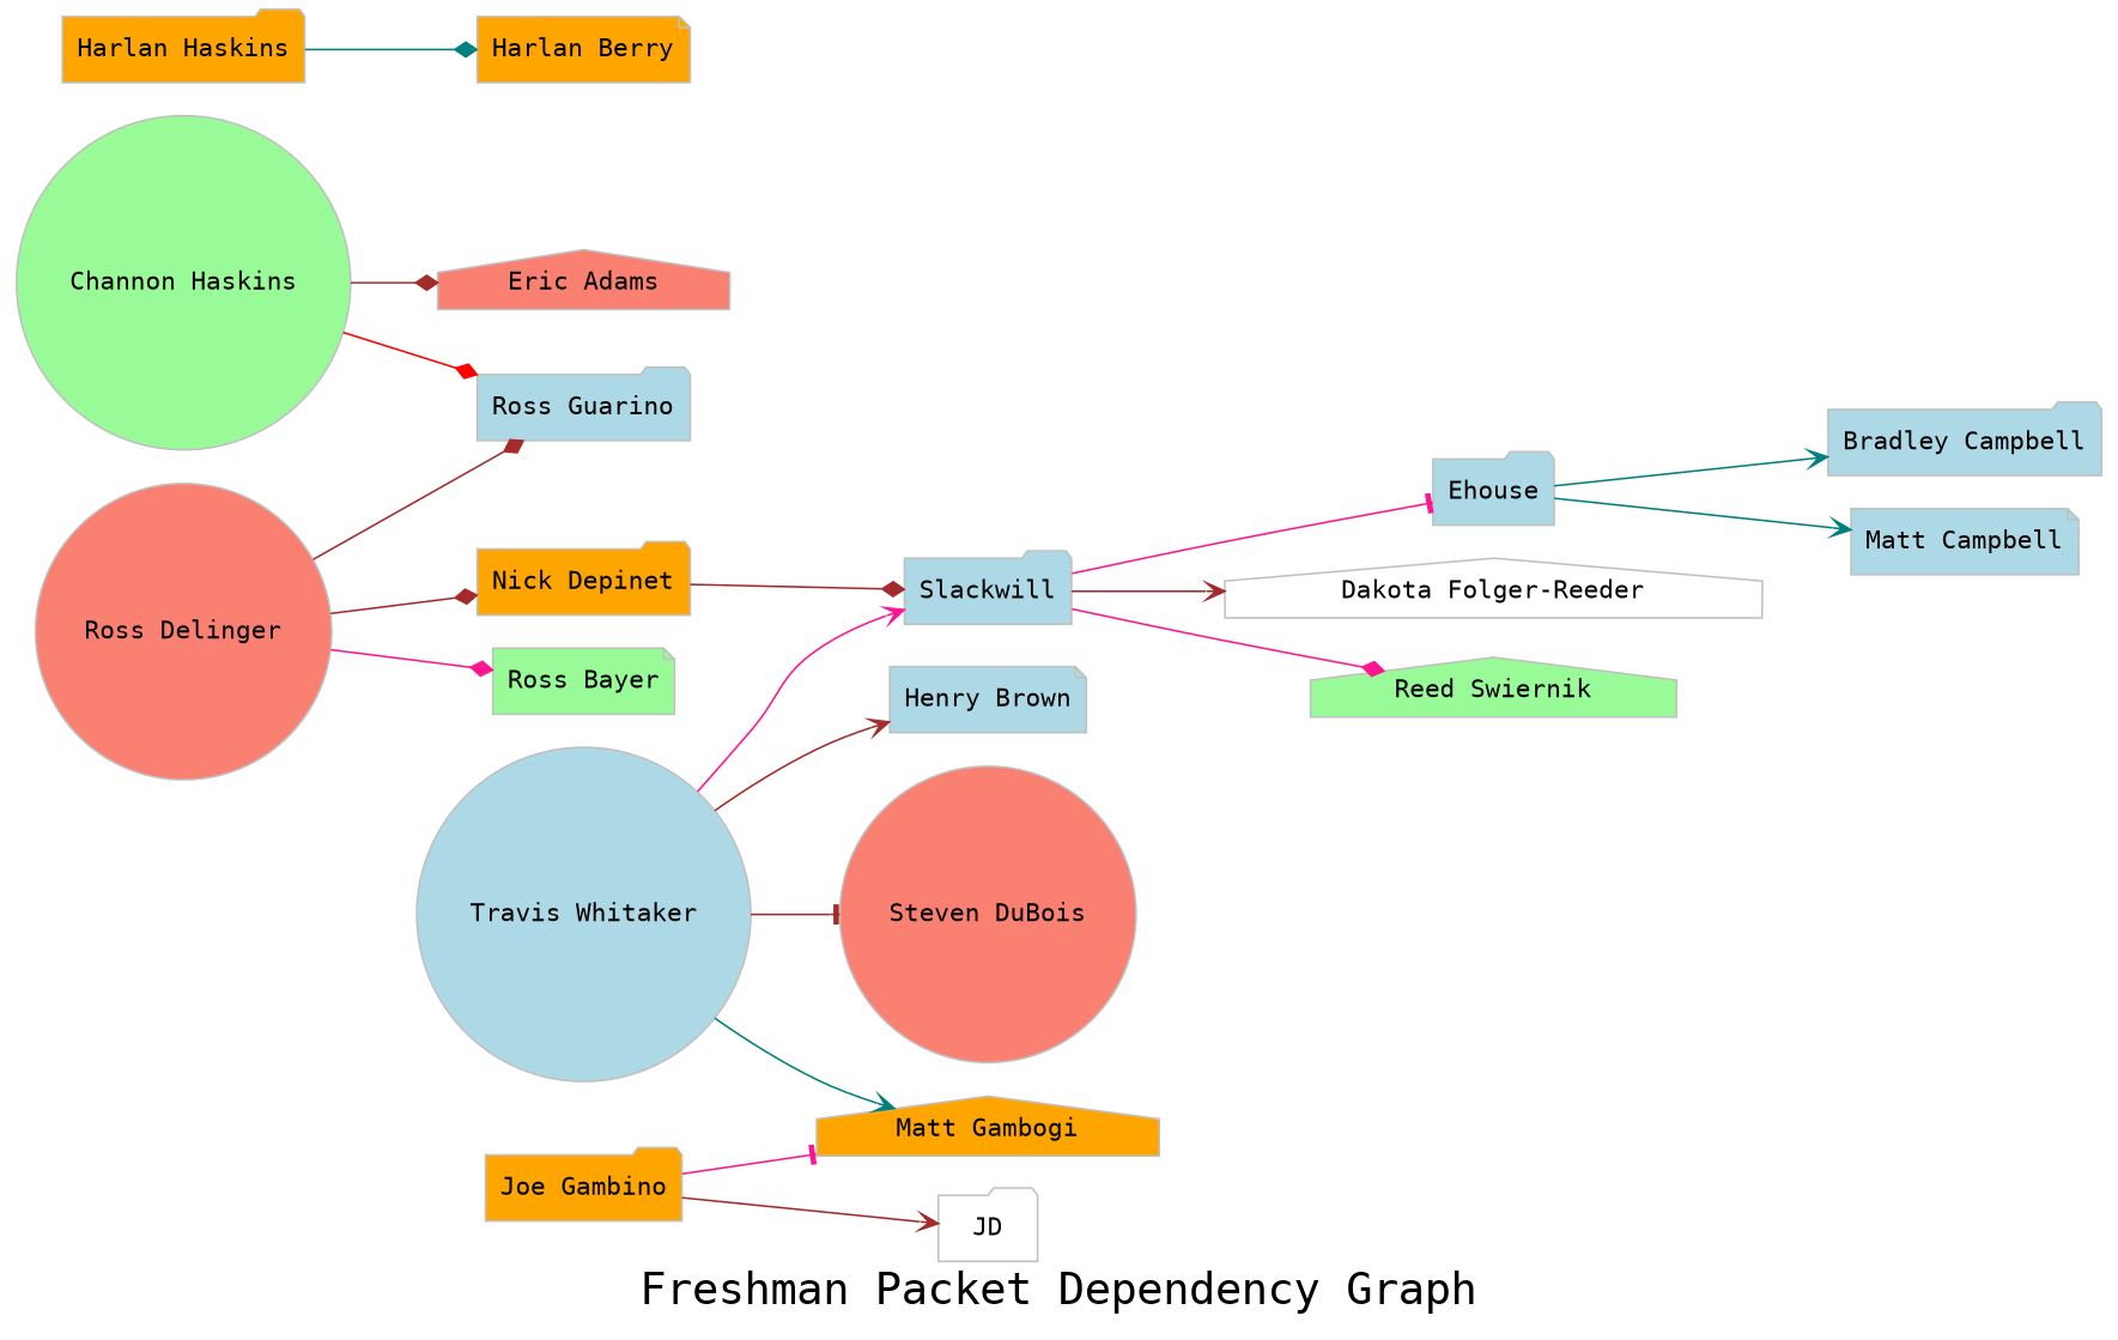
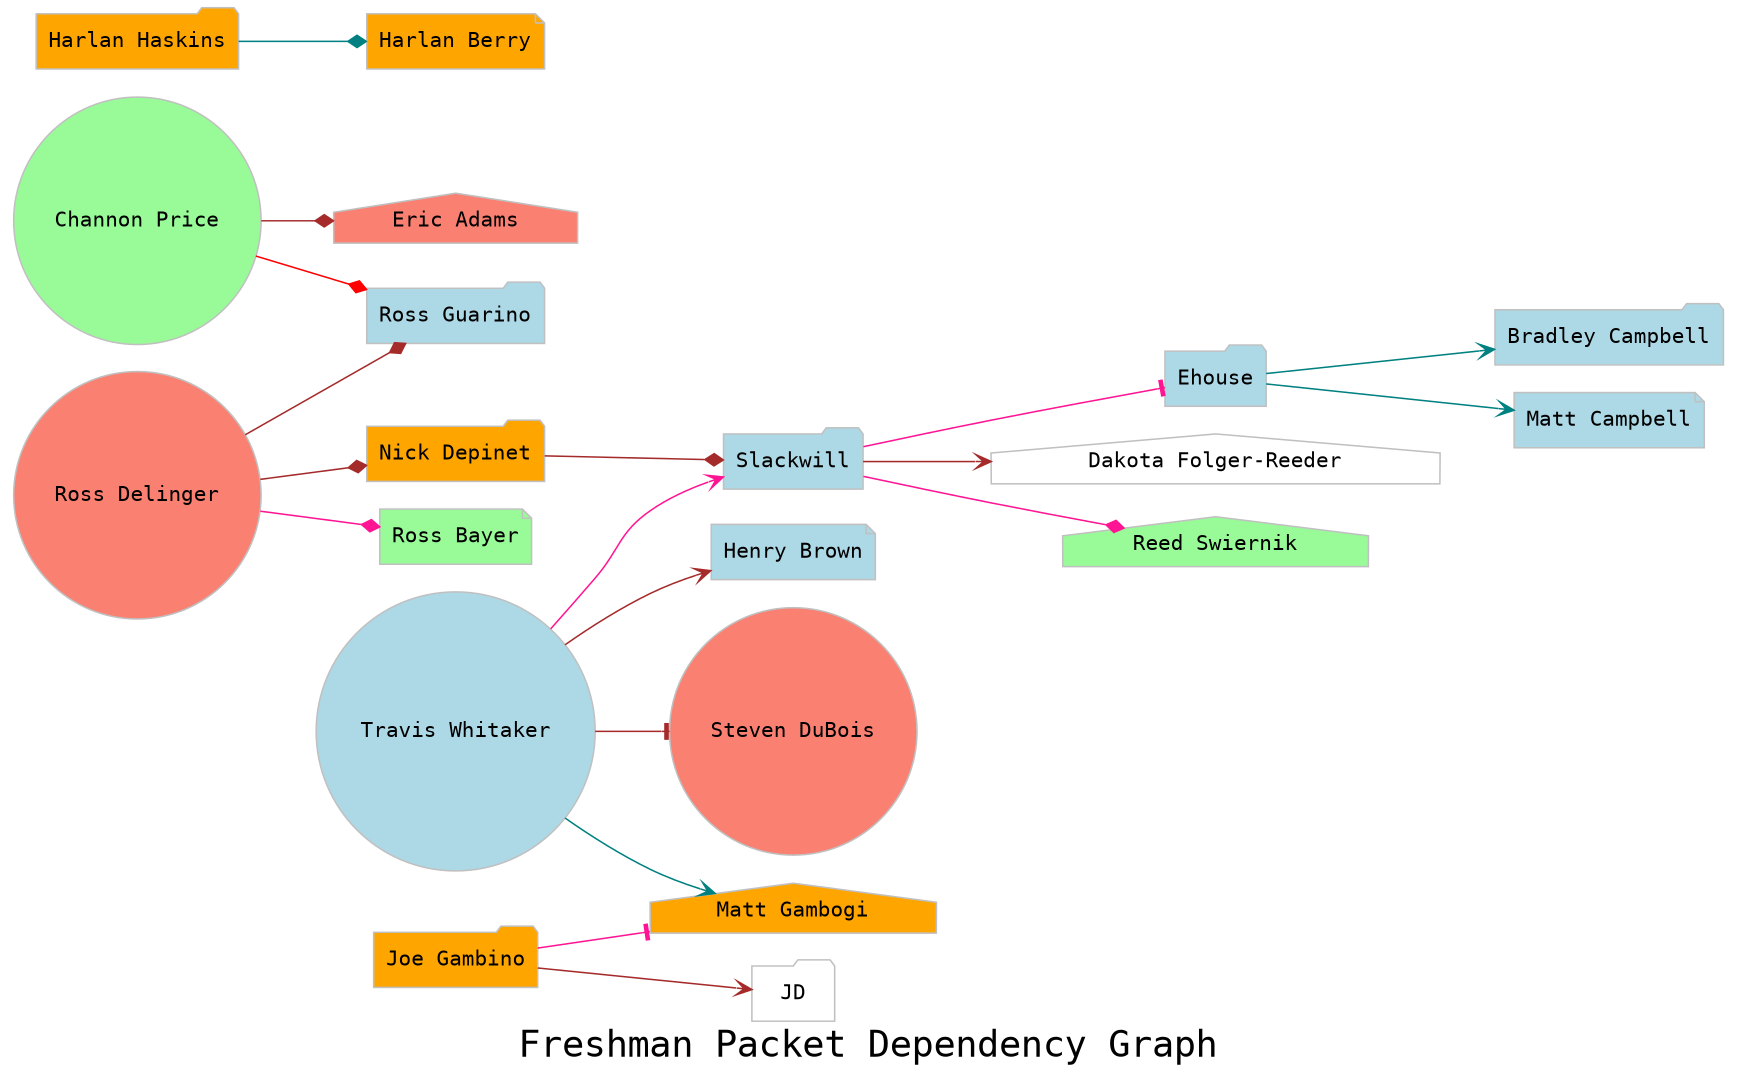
  digraph {
    fontname=Monospace
    fontsize=24
    label="Freshman Packet Dependency Graph"
    rankdir=LR
    node [color=grey fillcolor=lightblue fontname=Monospace shape=folder style=filled]
    edge [arrowhead=diamond color=brown]
-   "Channon Price" [fillcolor=palegreen shape=circle label="Channon Haskins"]
+   "Channon Price" [fillcolor=palegreen shape=circle]
    "Eric Adams" [fillcolor=salmon shape=house]
    "Ross Guarino"
    Ehouse
    "Bradley Campbell"
    "Matt Campbell" [shape=note]
    "Joe Gambino" [fillcolor=orange]
    JD [fillcolor=white]
    "Matt Gambogi" [fillcolor=orange shape=house]
    "Ross Delinger" [fillcolor=salmon shape=circle]
    "Nick Depinet" [fillcolor=orange]
    "Ross Bayer" [fillcolor=palegreen shape=note]
    Slackwill
    "Dakota Folger-Reeder" [fillcolor=white shape=house]
    "Reed Swiernik" [fillcolor=palegreen shape=house]
    "Travis Whitaker" [shape=circle]
    "Henry Brown" [shape=note]
    "Steven DuBois" [fillcolor=salmon shape=circle]
    "Harlan Haskins" [fillcolor=orange]
    n20 [fillcolor=orange label="Harlan Berry" shape=note]
    "Channon Price" -> "Eric Adams"
    "Channon Price" -> "Ross Guarino" [color=red]
    Ehouse -> "Bradley Campbell" [arrowhead=vee color=teal]
    Ehouse -> "Matt Campbell" [arrowhead=vee color=teal]
    "Joe Gambino" -> JD [arrowhead=vee]
    "Joe Gambino" -> "Matt Gambogi" [arrowhead=tee color=deeppink]
    "Ross Delinger" -> "Ross Guarino"
    "Ross Delinger" -> "Nick Depinet"
    "Ross Delinger" -> "Ross Bayer" [color=deeppink]
    "Nick Depinet" -> Slackwill
    Slackwill -> Ehouse [arrowhead=tee color=deeppink]
    Slackwill -> "Dakota Folger-Reeder" [arrowhead=vee]
    Slackwill -> "Reed Swiernik" [color=deeppink]
    "Travis Whitaker" -> "Matt Gambogi" [arrowhead=vee color=teal]
    "Travis Whitaker" -> Slackwill [arrowhead=vee color=deeppink]
    "Travis Whitaker" -> "Henry Brown" [arrowhead=vee]
    "Travis Whitaker" -> "Steven DuBois" [arrowhead=tee]
    "Harlan Haskins" -> n20 [color=teal]
  }
